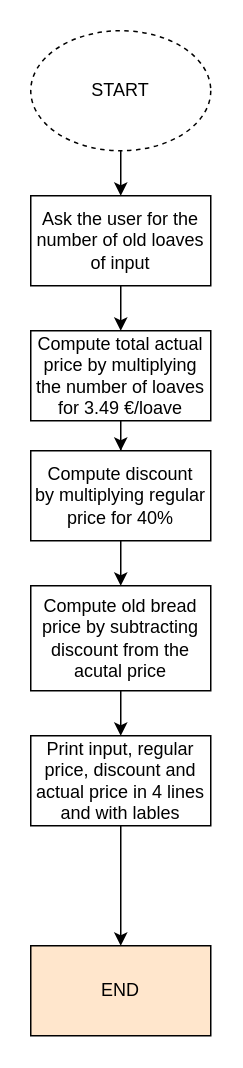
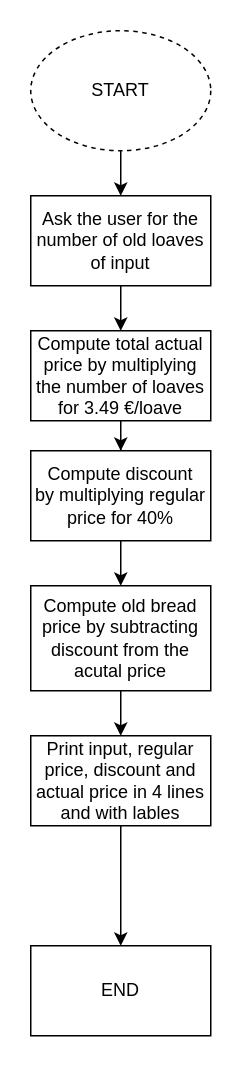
  <mxCell id="0" />
  <mxCell id="1" parent="0" />
  <mxCell id="2" value="" style="edgeStyle=orthogonalEdgeStyle;rounded=0;orthogonalLoop=1;jettySize=auto;html=1;" parent="1" source="3" target="5" edge="1"><mxGeometry relative="1" as="geometry" /></mxCell>
  <mxCell id="3" value="START" style="ellipse;whiteSpace=wrap;html=1;dashed=1;" parent="1" vertex="1"><mxGeometry x="20" y="20" width="120" height="80" as="geometry" /></mxCell>
  <mxCell id="4" value="" style="edgeStyle=orthogonalEdgeStyle;rounded=0;orthogonalLoop=1;jettySize=auto;html=1;" parent="1" source="5" target="7" edge="1"><mxGeometry relative="1" as="geometry" /></mxCell>
  <mxCell id="5" value="Ask the user for the number of old loaves of input" style="whiteSpace=wrap;html=1;" parent="1" vertex="1"><mxGeometry x="20" y="130" width="120" height="60" as="geometry" /></mxCell>
  <mxCell id="6" value="" style="edgeStyle=orthogonalEdgeStyle;rounded=0;orthogonalLoop=1;jettySize=auto;html=1;" parent="1" source="7" target="9" edge="1"><mxGeometry relative="1" as="geometry" /></mxCell>
  <mxCell id="7" value="Compute total actual price by multiplying the number of loaves for 3.49 €/loave" style="whiteSpace=wrap;html=1;" parent="1" vertex="1"><mxGeometry x="20" y="220" width="120" height="60" as="geometry" /></mxCell>
  <mxCell id="8" value="" style="edgeStyle=orthogonalEdgeStyle;rounded=0;orthogonalLoop=1;jettySize=auto;html=1;" parent="1" source="9" target="11" edge="1"><mxGeometry relative="1" as="geometry" /></mxCell>
  <mxCell id="9" value="Compute discount&lt;div&gt;by multiplying regular price for 40%&lt;/div&gt;" style="whiteSpace=wrap;html=1;" parent="1" vertex="1"><mxGeometry x="20" y="300" width="120" height="60" as="geometry" /></mxCell>
  <mxCell id="10" value="" style="edgeStyle=orthogonalEdgeStyle;rounded=0;orthogonalLoop=1;jettySize=auto;html=1;" edge="1" parent="1" source="11" target="13"><mxGeometry relative="1" as="geometry" /></mxCell>
  <mxCell id="11" value="Compute old bread price by subtracting discount from the acutal price" style="whiteSpace=wrap;html=1;" parent="1" vertex="1"><mxGeometry x="20" y="390" width="120" height="70" as="geometry" /></mxCell>
  <mxCell id="12" value="" style="edgeStyle=orthogonalEdgeStyle;rounded=0;orthogonalLoop=1;jettySize=auto;html=1;" edge="1" parent="1" source="13" target="14"><mxGeometry relative="1" as="geometry" /></mxCell>
  <mxCell id="13" value="Print input, regular price, discount and actual price in 4 lines and with lables" style="whiteSpace=wrap;html=1;" vertex="1" parent="1"><mxGeometry x="20" y="490" width="120" height="60" as="geometry" /></mxCell>
- <mxCell id="14" value="END" style="whiteSpace=wrap;html=1;fillColor=#ffe6cc;" vertex="1" parent="1"><mxGeometry x="20" y="630" width="120" height="60" as="geometry" /></mxCell>
+ <mxCell id="14" value="END" style="whiteSpace=wrap;html=1;" vertex="1" parent="1"><mxGeometry x="20" y="630" width="120" height="60" as="geometry" /></mxCell>
